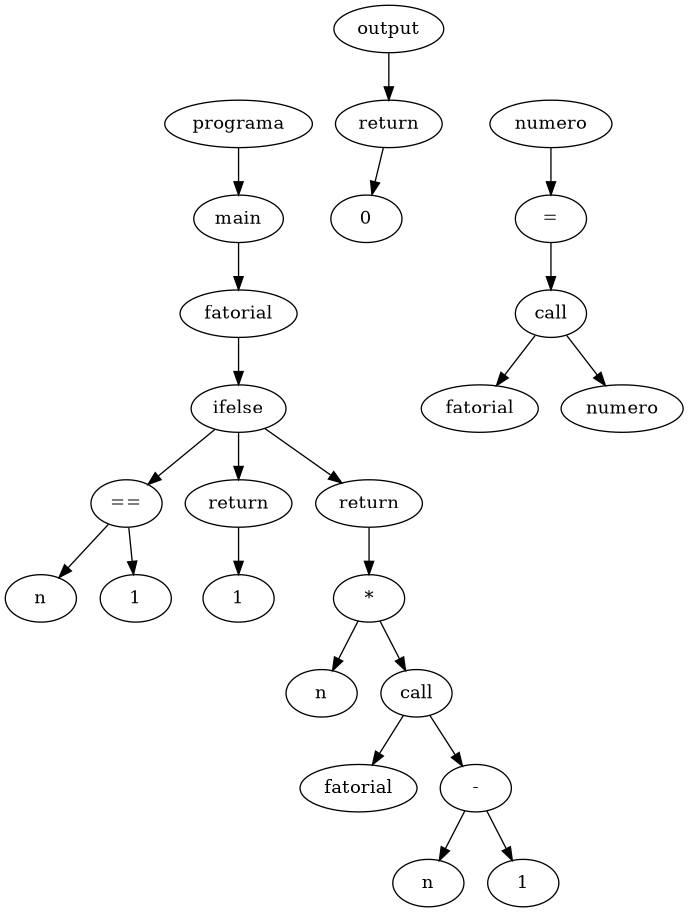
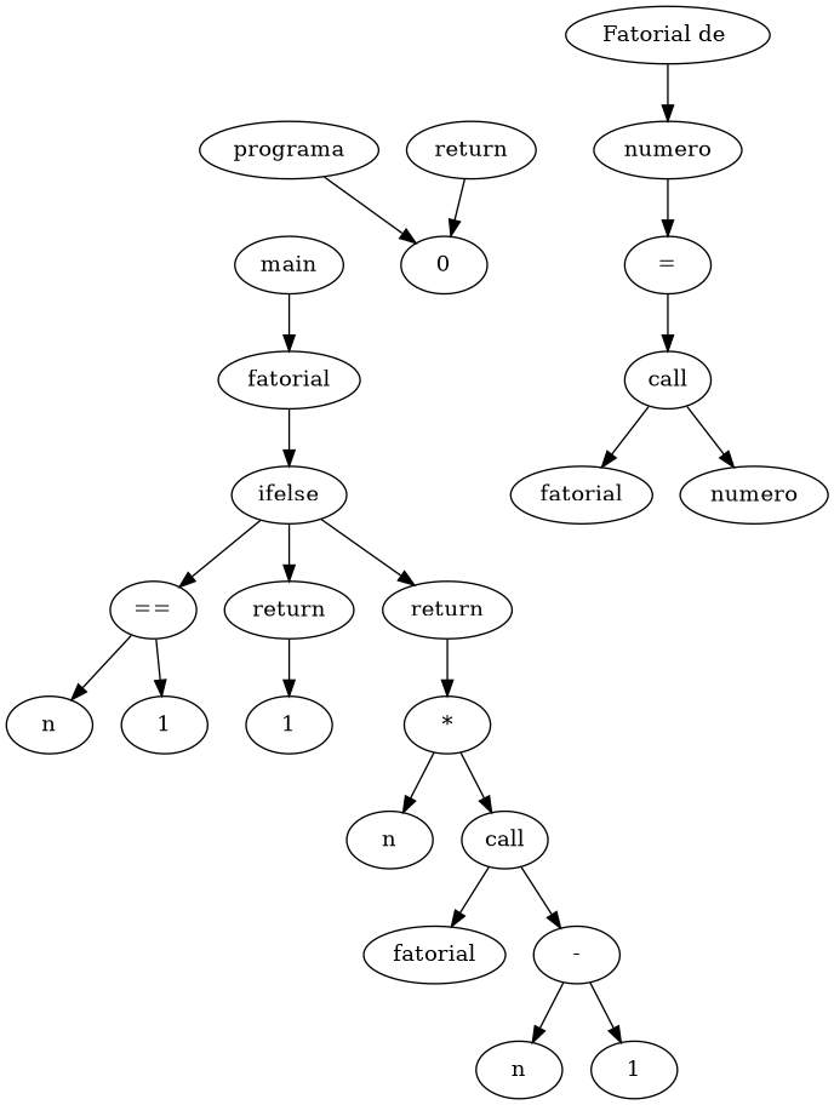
  digraph {
    n1 [label=programa]
    n2 [label=main]
    n3 [label=fatorial]
-   n4 [label=output]
    n5 [label=return]
    n6 [label=ifelse]
+   n7 [label="Fatorial de "]
    n8 [label=numero]
    n9 [label=0]
    n10 [label=" = "]
    n11 [label=call]
    n12 [label=fatorial]
    n13 [label=numero]
    n14 [label="=="]
    n15 [label=return]
    n16 [label=return]
    n17 [label=n]
    n18 [label=1]
    n19 [label=1]
    n20 [label="*"]
    n21 [label=n]
    n22 [label=call]
    n23 [label=fatorial]
    n24 [label="-"]
    n25 [label=n]
    n26 [label=1]
-   n1 -> n2
+   n1 -> n9
    n2 -> n3
    n3 -> n6
-   n4 -> n5
    n5 -> n9
    n6 -> n14
    n6 -> n15
    n6 -> n16
+   n7 -> n8
    n8 -> n10
    n10 -> n11
    n11 -> n12
    n11 -> n13
    n14 -> n17
    n14 -> n18
    n15 -> n19
    n16 -> n20
    n20 -> n21
    n20 -> n22
    n22 -> n23
    n22 -> n24
    n24 -> n25
    n24 -> n26
  }
